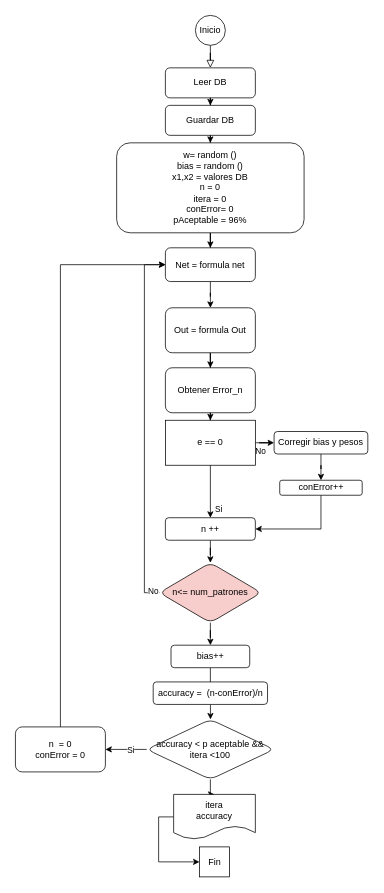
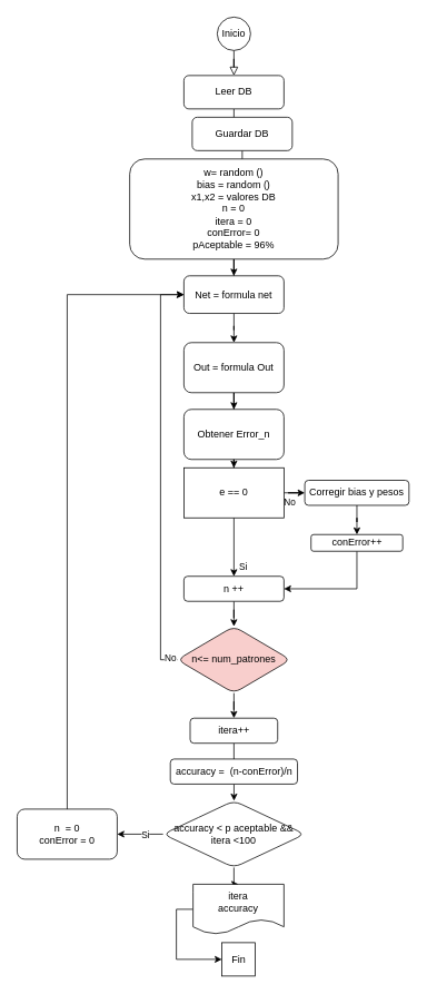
  <mxCell id="0" />
  <mxCell id="1" parent="0" />
  <mxCell id="2" value="" style="rounded=0;html=1;jettySize=auto;orthogonalLoop=1;fontSize=11;endArrow=block;endFill=0;endSize=8;strokeWidth=1;shadow=0;labelBackgroundColor=none;edgeStyle=orthogonalEdgeStyle;" parent="1" source="5" target="4" edge="1"><mxGeometry relative="1" as="geometry"><mxPoint x="280" y="60" as="sourcePoint" /><mxPoint x="280" y="90" as="targetPoint" /></mxGeometry></mxCell>
  <mxCell id="3" style="edgeStyle=orthogonalEdgeStyle;rounded=0;orthogonalLoop=1;jettySize=auto;html=1;" parent="1" source="4" target="7" edge="1"><mxGeometry relative="1" as="geometry"><mxPoint x="290" y="160" as="targetPoint" /></mxGeometry></mxCell>
  <mxCell id="4" value="Leer DB" style="rounded=1;whiteSpace=wrap;html=1;fontSize=12;glass=0;strokeWidth=1;shadow=0;" parent="1" vertex="1"><mxGeometry x="220" y="90" width="120" height="40" as="geometry" /></mxCell>
  <mxCell id="5" value="Inicio" style="ellipse;whiteSpace=wrap;html=1;aspect=fixed;" parent="1" vertex="1"><mxGeometry x="260" y="20" width="40" height="40" as="geometry" /></mxCell>
  <mxCell id="6" style="edgeStyle=orthogonalEdgeStyle;rounded=0;orthogonalLoop=1;jettySize=auto;html=1;" parent="1" source="7" target="9" edge="1"><mxGeometry relative="1" as="geometry" /></mxCell>
- <mxCell id="7" value="Guardar DB" style="rounded=1;whiteSpace=wrap;html=1;" parent="1" vertex="1"><mxGeometry x="220" y="140" width="120" height="40" as="geometry" /></mxCell>
+ <mxCell id="7" value="Guardar DB" style="rounded=1;whiteSpace=wrap;html=1;" parent="1" vertex="1"><mxGeometry x="230" y="140" width="120" height="40" as="geometry" /></mxCell>
  <mxCell id="8" value="" style="edgeStyle=orthogonalEdgeStyle;rounded=0;orthogonalLoop=1;jettySize=auto;html=1;" parent="1" source="9" target="11" edge="1"><mxGeometry relative="1" as="geometry" /></mxCell>
  <mxCell id="9" value="w= random ()&lt;br&gt;bias = random ()&lt;br&gt;x1,x2 = valores DB&lt;br&gt;n = 0&lt;br&gt;itera = 0&lt;br&gt;conError= 0&lt;br&gt;pAceptable = 96%" style="rounded=1;whiteSpace=wrap;html=1;" parent="1" vertex="1"><mxGeometry x="155" y="190" width="250" height="120" as="geometry" /></mxCell>
  <mxCell id="10" value="" style="edgeStyle=orthogonalEdgeStyle;rounded=0;orthogonalLoop=1;jettySize=auto;html=1;" parent="1" source="11" target="13" edge="1"><mxGeometry relative="1" as="geometry" /></mxCell>
  <mxCell id="11" value="Net = formula net" style="whiteSpace=wrap;html=1;rounded=1;" parent="1" vertex="1"><mxGeometry x="220" y="330" width="120" height="45" as="geometry" /></mxCell>
  <mxCell id="12" value="" style="edgeStyle=orthogonalEdgeStyle;rounded=0;orthogonalLoop=1;jettySize=auto;html=1;" parent="1" source="13" target="15" edge="1"><mxGeometry relative="1" as="geometry" /></mxCell>
  <mxCell id="13" value="Out = formula Out" style="whiteSpace=wrap;html=1;rounded=1;" parent="1" vertex="1"><mxGeometry x="220" y="410" width="120" height="60" as="geometry" /></mxCell>
  <mxCell id="14" value="" style="edgeStyle=orthogonalEdgeStyle;rounded=0;orthogonalLoop=1;jettySize=auto;html=1;" edge="1" parent="1" source="15" target="20"><mxGeometry relative="1" as="geometry" /></mxCell>
  <mxCell id="15" value="Obtener Error_n" style="whiteSpace=wrap;html=1;rounded=1;" parent="1" vertex="1"><mxGeometry x="220" y="490" width="120" height="60" as="geometry" /></mxCell>
  <mxCell id="16" value="" style="edgeStyle=orthogonalEdgeStyle;rounded=0;orthogonalLoop=1;jettySize=auto;html=1;" edge="1" parent="1" source="20" target="22"><mxGeometry relative="1" as="geometry" /></mxCell>
  <mxCell id="17" value="Si" style="edgeLabel;html=1;align=center;verticalAlign=middle;resizable=0;points=[];" vertex="1" connectable="0" parent="16"><mxGeometry x="0.567" y="2" relative="1" as="geometry"><mxPoint x="8" y="3" as="offset" /></mxGeometry></mxCell>
  <mxCell id="18" value="" style="edgeStyle=orthogonalEdgeStyle;rounded=0;orthogonalLoop=1;jettySize=auto;html=1;" edge="1" parent="1" source="20" target="28"><mxGeometry relative="1" as="geometry" /></mxCell>
  <mxCell id="19" value="No" style="edgeLabel;html=1;align=center;verticalAlign=middle;resizable=0;points=[];" vertex="1" connectable="0" parent="18"><mxGeometry x="-0.76" y="1" relative="1" as="geometry"><mxPoint x="-1" y="11" as="offset" /></mxGeometry></mxCell>
  <mxCell id="20" value="e == 0" style="whiteSpace=wrap;html=1;rounded=0;" vertex="1" parent="1"><mxGeometry x="220" y="560" width="120" height="60" as="geometry" /></mxCell>
  <mxCell id="21" value="" style="edgeStyle=orthogonalEdgeStyle;rounded=0;orthogonalLoop=1;jettySize=auto;html=1;" edge="1" parent="1" source="22" target="26"><mxGeometry relative="1" as="geometry" /></mxCell>
  <mxCell id="22" value="n ++" style="whiteSpace=wrap;html=1;rounded=1;" vertex="1" parent="1"><mxGeometry x="220" y="690" width="120" height="30" as="geometry" /></mxCell>
  <mxCell id="23" style="edgeStyle=orthogonalEdgeStyle;rounded=0;orthogonalLoop=1;jettySize=auto;html=1;exitX=0;exitY=0.5;exitDx=0;exitDy=0;entryX=0;entryY=0.5;entryDx=0;entryDy=0;" edge="1" parent="1" source="26" target="11"><mxGeometry relative="1" as="geometry" /></mxCell>
  <mxCell id="24" value="No" style="edgeLabel;html=1;align=center;verticalAlign=middle;resizable=0;points=[];" vertex="1" connectable="0" parent="23"><mxGeometry x="-0.962" y="-3" relative="1" as="geometry"><mxPoint as="offset" /></mxGeometry></mxCell>
  <mxCell id="25" value="" style="edgeStyle=orthogonalEdgeStyle;rounded=0;orthogonalLoop=1;jettySize=auto;html=1;" edge="1" parent="1" source="26" target="32"><mxGeometry relative="1" as="geometry" /></mxCell>
  <mxCell id="26" value="n&amp;lt;= num_patrones" style="rhombus;whiteSpace=wrap;html=1;rounded=1;fillColor=#f8cecc;" vertex="1" parent="1"><mxGeometry x="212" y="750" width="136" height="80" as="geometry" /></mxCell>
  <mxCell id="27" value="" style="edgeStyle=orthogonalEdgeStyle;rounded=0;orthogonalLoop=1;jettySize=auto;html=1;" edge="1" parent="1" source="28" target="30"><mxGeometry relative="1" as="geometry" /></mxCell>
  <mxCell id="28" value="Corregir bias y pesos" style="whiteSpace=wrap;html=1;rounded=1;" vertex="1" parent="1"><mxGeometry x="365" y="575" width="125" height="30" as="geometry" /></mxCell>
  <mxCell id="29" style="edgeStyle=orthogonalEdgeStyle;rounded=0;orthogonalLoop=1;jettySize=auto;html=1;exitX=0.5;exitY=1;exitDx=0;exitDy=0;entryX=1;entryY=0.5;entryDx=0;entryDy=0;" edge="1" parent="1" source="30" target="22"><mxGeometry relative="1" as="geometry" /></mxCell>
  <mxCell id="30" value="conError++" style="whiteSpace=wrap;html=1;rounded=1;" vertex="1" parent="1"><mxGeometry x="372.5" y="640" width="110" height="20" as="geometry" /></mxCell>
  <mxCell id="31" value="" style="edgeStyle=orthogonalEdgeStyle;rounded=0;orthogonalLoop=1;jettySize=auto;html=1;" edge="1" parent="1" source="32" target="34"><mxGeometry relative="1" as="geometry" /></mxCell>
- <mxCell id="32" value="bias++" style="whiteSpace=wrap;html=1;rounded=1;" vertex="1" parent="1"><mxGeometry x="227.5" y="860" width="105" height="30" as="geometry" /></mxCell>
+ <mxCell id="32" value="itera++" style="whiteSpace=wrap;html=1;rounded=1;" vertex="1" parent="1"><mxGeometry x="227.5" y="860" width="105" height="30" as="geometry" /></mxCell>
  <mxCell id="33" value="" style="edgeStyle=orthogonalEdgeStyle;rounded=0;orthogonalLoop=1;jettySize=auto;html=1;" edge="1" parent="1" source="34" target="38"><mxGeometry relative="1" as="geometry" /></mxCell>
  <mxCell id="34" value="accuracy =&amp;nbsp; (n-conError)/n" style="whiteSpace=wrap;html=1;rounded=1;" vertex="1" parent="1"><mxGeometry x="203.75" y="909" width="152.5" height="30" as="geometry" /></mxCell>
  <mxCell id="35" value="" style="edgeStyle=orthogonalEdgeStyle;rounded=0;orthogonalLoop=1;jettySize=auto;html=1;" edge="1" parent="1" source="38" target="40"><mxGeometry relative="1" as="geometry" /></mxCell>
  <mxCell id="36" value="Si" style="edgeLabel;html=1;align=center;verticalAlign=middle;resizable=0;points=[];" vertex="1" connectable="0" parent="35"><mxGeometry x="-0.176" y="-1" relative="1" as="geometry"><mxPoint x="1" y="1" as="offset" /></mxGeometry></mxCell>
  <mxCell id="37" style="edgeStyle=orthogonalEdgeStyle;rounded=0;orthogonalLoop=1;jettySize=auto;html=1;exitX=0.5;exitY=1;exitDx=0;exitDy=0;" edge="1" parent="1" source="38" target="42"><mxGeometry relative="1" as="geometry"><mxPoint x="280" y="1059" as="targetPoint" /></mxGeometry></mxCell>
  <mxCell id="38" value="accuracy &amp;lt; p aceptable &amp;amp;&amp;amp; itera &amp;lt;100" style="rhombus;whiteSpace=wrap;html=1;rounded=1;" vertex="1" parent="1"><mxGeometry x="195" y="959" width="170" height="80" as="geometry" /></mxCell>
  <mxCell id="39" style="edgeStyle=orthogonalEdgeStyle;rounded=0;orthogonalLoop=1;jettySize=auto;html=1;exitX=0.5;exitY=0;exitDx=0;exitDy=0;entryX=0;entryY=0.5;entryDx=0;entryDy=0;" edge="1" parent="1" source="40" target="11"><mxGeometry relative="1" as="geometry" /></mxCell>
  <mxCell id="40" value="n&amp;nbsp; = 0&lt;br&gt;conError = 0" style="whiteSpace=wrap;html=1;rounded=1;" vertex="1" parent="1"><mxGeometry x="20" y="969" width="120" height="60" as="geometry" /></mxCell>
  <mxCell id="41" style="edgeStyle=orthogonalEdgeStyle;rounded=0;orthogonalLoop=1;jettySize=auto;html=1;exitX=0;exitY=0.5;exitDx=0;exitDy=0;entryX=0;entryY=0.5;entryDx=0;entryDy=0;" edge="1" parent="1" source="42" target="43"><mxGeometry relative="1" as="geometry" /></mxCell>
  <mxCell id="42" value="itera&lt;br&gt;accuracy" style="shape=document;whiteSpace=wrap;html=1;boundedLbl=1;" vertex="1" parent="1"><mxGeometry x="231" y="1059" width="109" height="60" as="geometry" /></mxCell>
  <mxCell id="43" value="Fin" style="whiteSpace=wrap;html=1;aspect=fixed;rounded=0;" vertex="1" parent="1"><mxGeometry x="265.5" y="1129" width="40" height="40" as="geometry" /></mxCell>
